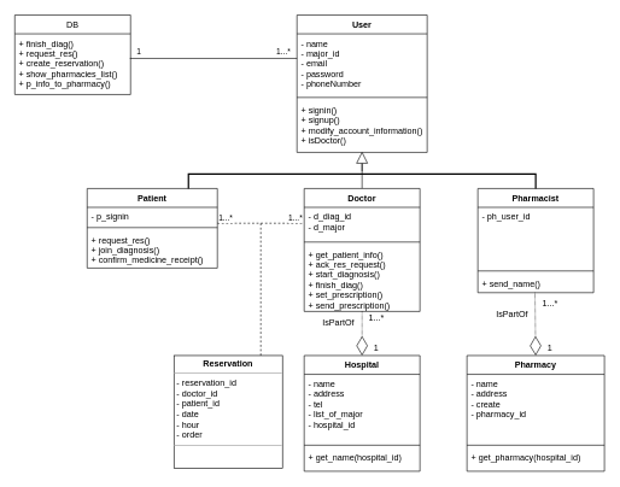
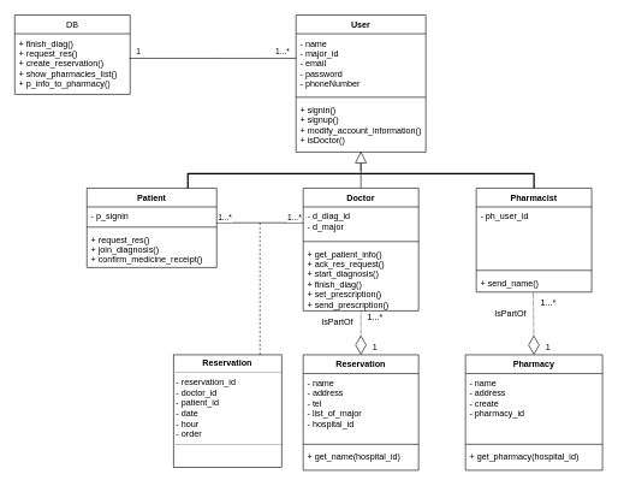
  <mxCell id="0" />
  <mxCell id="1" parent="0" />
  <mxCell id="2" value="" style="endArrow=none;html=1;strokeWidth=1;align=center;" parent="1" edge="1"><mxGeometry width="50" height="50" relative="1" as="geometry"><mxPoint x="500" y="260" as="sourcePoint" /><mxPoint x="500" y="218" as="targetPoint" /></mxGeometry></mxCell>
  <mxCell id="3" value="User" style="swimlane;fontStyle=1;align=center;verticalAlign=top;childLayout=stackLayout;horizontal=1;startSize=26;horizontalStack=0;resizeParent=1;resizeParentMax=0;resizeLast=0;collapsible=1;marginBottom=0;fillColor=#FFFFFF;" parent="1" vertex="1"><mxGeometry x="410" y="20" width="180" height="190" as="geometry" /></mxCell>
  <mxCell id="4" value="- name&#10;- major_id&#10;- email&#10;- password&#10;- phoneNumber" style="text;strokeColor=none;fillColor=none;align=left;verticalAlign=top;spacingLeft=4;spacingRight=4;overflow=hidden;rotatable=0;points=[[0,0.5],[1,0.5]];portConstraint=eastwest;" parent="3" vertex="1"><mxGeometry y="26" width="180" height="84" as="geometry" /></mxCell>
  <mxCell id="5" value="" style="line;strokeWidth=1;fillColor=none;align=left;verticalAlign=middle;spacingTop=-1;spacingLeft=3;spacingRight=3;rotatable=0;labelPosition=right;points=[];portConstraint=eastwest;" parent="3" vertex="1"><mxGeometry y="110" width="180" height="8" as="geometry" /></mxCell>
  <mxCell id="6" value="+ signin()&#10;+ signup()&#10;+ modify_account_information()&#10;+ isDoctor()" style="text;strokeColor=none;fillColor=none;align=left;verticalAlign=top;spacingLeft=4;spacingRight=4;overflow=hidden;rotatable=0;points=[[0,0.5],[1,0.5]];portConstraint=eastwest;" parent="3" vertex="1"><mxGeometry y="118" width="180" height="72" as="geometry" /></mxCell>
  <mxCell id="7" value="Patient" style="swimlane;fontStyle=1;align=center;verticalAlign=top;childLayout=stackLayout;horizontal=1;startSize=26;horizontalStack=0;resizeParent=1;resizeParentMax=0;resizeLast=0;collapsible=1;marginBottom=0;fillColor=#FFFFFF;" parent="1" vertex="1"><mxGeometry x="120" y="260" width="180" height="110" as="geometry" /></mxCell>
  <mxCell id="8" value="- p_signin" style="text;strokeColor=none;fillColor=none;align=left;verticalAlign=top;spacingLeft=4;spacingRight=4;overflow=hidden;rotatable=0;points=[[0,0.5],[1,0.5]];portConstraint=eastwest;" parent="7" vertex="1"><mxGeometry y="26" width="180" height="24" as="geometry" /></mxCell>
  <mxCell id="9" value="" style="line;strokeWidth=1;fillColor=none;align=left;verticalAlign=middle;spacingTop=-1;spacingLeft=3;spacingRight=3;rotatable=0;labelPosition=right;points=[];portConstraint=eastwest;" parent="7" vertex="1"><mxGeometry y="50" width="180" height="8" as="geometry" /></mxCell>
  <mxCell id="10" value="+ request_res()&#10;+ join_diagnosis()&#10;+ confirm_medicine_receipt()" style="text;strokeColor=none;fillColor=none;align=left;verticalAlign=top;spacingLeft=4;spacingRight=4;overflow=hidden;rotatable=0;points=[[0,0.5],[1,0.5]];portConstraint=eastwest;" parent="7" vertex="1"><mxGeometry y="58" width="180" height="52" as="geometry" /></mxCell>
  <mxCell id="11" value="Doctor" style="swimlane;fontStyle=1;align=center;verticalAlign=top;childLayout=stackLayout;horizontal=1;startSize=26;horizontalStack=0;resizeParent=1;resizeParentMax=0;resizeLast=0;collapsible=1;marginBottom=0;fillColor=#FFFFFF;" parent="1" vertex="1"><mxGeometry x="420" y="260" width="160" height="170" as="geometry" /></mxCell>
  <mxCell id="12" value="- d_diag_id&#10;- d_major" style="text;strokeColor=none;fillColor=none;align=left;verticalAlign=top;spacingLeft=4;spacingRight=4;overflow=hidden;rotatable=0;points=[[0,0.5],[1,0.5]];portConstraint=eastwest;" parent="11" vertex="1"><mxGeometry y="26" width="160" height="44" as="geometry" /></mxCell>
  <mxCell id="13" value="" style="line;strokeWidth=1;fillColor=none;align=left;verticalAlign=middle;spacingTop=-1;spacingLeft=3;spacingRight=3;rotatable=0;labelPosition=right;points=[];portConstraint=eastwest;" parent="11" vertex="1"><mxGeometry y="70" width="160" height="8" as="geometry" /></mxCell>
  <mxCell id="14" value="+ get_patient_info()&#10;+ ack_res_request()&#10;+ start_diagnosis()&#10;+ finish_diag()&#10;+ set_prescription()&#10;+ send_prescription()" style="text;strokeColor=none;fillColor=none;align=left;verticalAlign=top;spacingLeft=4;spacingRight=4;overflow=hidden;rotatable=0;points=[[0,0.5],[1,0.5]];portConstraint=eastwest;" parent="11" vertex="1"><mxGeometry y="78" width="160" height="92" as="geometry" /></mxCell>
  <mxCell id="15" value="Pharmacist" style="swimlane;fontStyle=1;align=center;verticalAlign=top;childLayout=stackLayout;horizontal=1;startSize=26;horizontalStack=0;resizeParent=1;resizeParentMax=0;resizeLast=0;collapsible=1;marginBottom=0;fillColor=#FFFFFF;" parent="1" vertex="1"><mxGeometry x="660" y="260" width="160" height="144" as="geometry" /></mxCell>
  <mxCell id="16" value="- ph_user_id" style="text;strokeColor=none;fillColor=none;align=left;verticalAlign=top;spacingLeft=4;spacingRight=4;overflow=hidden;rotatable=0;points=[[0,0.5],[1,0.5]];portConstraint=eastwest;" parent="15" vertex="1"><mxGeometry y="26" width="160" height="84" as="geometry" /></mxCell>
  <mxCell id="17" value="" style="line;strokeWidth=1;fillColor=none;align=left;verticalAlign=middle;spacingTop=-1;spacingLeft=3;spacingRight=3;rotatable=0;labelPosition=right;points=[];portConstraint=eastwest;" parent="15" vertex="1"><mxGeometry y="110" width="160" height="8" as="geometry" /></mxCell>
  <mxCell id="18" value="+ send_name()" style="text;strokeColor=none;fillColor=none;align=left;verticalAlign=top;spacingLeft=4;spacingRight=4;overflow=hidden;rotatable=0;points=[[0,0.5],[1,0.5]];portConstraint=eastwest;" parent="15" vertex="1"><mxGeometry y="118" width="160" height="26" as="geometry" /></mxCell>
  <mxCell id="19" value="" style="strokeWidth=2;html=1;shape=mxgraph.flowchart.annotation_1;align=left;pointerEvents=1;fillColor=#FFFFFF;direction=south;" parent="1" vertex="1"><mxGeometry x="260" y="240" width="480" height="20" as="geometry" /></mxCell>
  <mxCell id="20" value="" style="endArrow=none;html=1;strokeWidth=1;align=center;entryX=-0.19;entryY=0.5;entryDx=0;entryDy=0;entryPerimeter=0;" parent="1" source="21" target="19" edge="1"><mxGeometry width="50" height="50" relative="1" as="geometry"><mxPoint x="500" y="260" as="sourcePoint" /><mxPoint x="180" y="370" as="targetPoint" /></mxGeometry></mxCell>
  <mxCell id="21" value="" style="triangle;whiteSpace=wrap;html=1;fillColor=#FFFFFF;align=center;direction=north;" parent="1" vertex="1"><mxGeometry x="492.5" y="210" width="15" height="15" as="geometry" /></mxCell>
- <mxCell id="22" value="Hospital" style="swimlane;fontStyle=1;align=center;verticalAlign=top;childLayout=stackLayout;horizontal=1;startSize=26;horizontalStack=0;resizeParent=1;resizeParentMax=0;resizeLast=0;collapsible=1;marginBottom=0;fillColor=#FFFFFF;" parent="1" vertex="1"><mxGeometry x="420" y="491" width="160" height="160" as="geometry" /></mxCell>
+ <mxCell id="22" value="Reservation" style="swimlane;fontStyle=1;align=center;verticalAlign=top;childLayout=stackLayout;horizontal=1;startSize=26;horizontalStack=0;resizeParent=1;resizeParentMax=0;resizeLast=0;collapsible=1;marginBottom=0;fillColor=#FFFFFF;" parent="1" vertex="1"><mxGeometry x="420" y="491" width="160" height="160" as="geometry" /></mxCell>
  <mxCell id="23" value="- name&#10;- address&#10;- tel&#10;- list_of_major&#10;- hospital_id" style="text;strokeColor=none;fillColor=none;align=left;verticalAlign=top;spacingLeft=4;spacingRight=4;overflow=hidden;rotatable=0;points=[[0,0.5],[1,0.5]];portConstraint=eastwest;" parent="22" vertex="1"><mxGeometry y="26" width="160" height="94" as="geometry" /></mxCell>
  <mxCell id="24" value="" style="line;strokeWidth=1;fillColor=none;align=left;verticalAlign=middle;spacingTop=-1;spacingLeft=3;spacingRight=3;rotatable=0;labelPosition=right;points=[];portConstraint=eastwest;" parent="22" vertex="1"><mxGeometry y="120" width="160" height="8" as="geometry" /></mxCell>
  <mxCell id="25" value="+ get_name(hospital_id)" style="text;strokeColor=none;fillColor=none;align=left;verticalAlign=top;spacingLeft=4;spacingRight=4;overflow=hidden;rotatable=0;points=[[0,0.5],[1,0.5]];portConstraint=eastwest;" parent="22" vertex="1"><mxGeometry y="128" width="160" height="32" as="geometry" /></mxCell>
  <mxCell id="26" value="" style="endArrow=diamondThin;endFill=0;endSize=24;html=1;dashed=1;dashPattern=1 1;strokeWidth=1;align=center;entryX=0.5;entryY=0;entryDx=0;entryDy=0;" parent="1" target="22" edge="1"><mxGeometry width="160" relative="1" as="geometry"><mxPoint x="500" y="430" as="sourcePoint" /><mxPoint x="499.5" y="494" as="targetPoint" /></mxGeometry></mxCell>
  <mxCell id="27" value="IsPartOf" style="text;html=1;strokeColor=none;fillColor=none;align=center;verticalAlign=middle;whiteSpace=wrap;rounded=0;" parent="1" vertex="1"><mxGeometry x="440" y="436" width="55" height="20" as="geometry" /></mxCell>
  <mxCell id="28" value="1" style="text;html=1;strokeColor=none;fillColor=none;align=center;verticalAlign=middle;whiteSpace=wrap;rounded=0;" parent="1" vertex="1"><mxGeometry x="500" y="471" width="40" height="20" as="geometry" /></mxCell>
  <mxCell id="29" value="1...*" style="text;html=1;strokeColor=none;fillColor=none;align=center;verticalAlign=middle;whiteSpace=wrap;rounded=0;" parent="1" vertex="1"><mxGeometry x="500" y="430" width="40" height="20" as="geometry" /></mxCell>
  <mxCell id="30" value="Pharmacy" style="swimlane;fontStyle=1;align=center;verticalAlign=top;childLayout=stackLayout;horizontal=1;startSize=26;horizontalStack=0;resizeParent=1;resizeParentMax=0;resizeLast=0;collapsible=1;marginBottom=0;fillColor=#FFFFFF;" parent="1" vertex="1"><mxGeometry x="645" y="491" width="190" height="160" as="geometry" /></mxCell>
  <mxCell id="31" value="- name&#10;- address&#10;- create&#10;- pharmacy_id" style="text;strokeColor=none;fillColor=none;align=left;verticalAlign=top;spacingLeft=4;spacingRight=4;overflow=hidden;rotatable=0;points=[[0,0.5],[1,0.5]];portConstraint=eastwest;" parent="30" vertex="1"><mxGeometry y="26" width="190" height="94" as="geometry" /></mxCell>
  <mxCell id="32" value="" style="line;strokeWidth=1;fillColor=none;align=left;verticalAlign=middle;spacingTop=-1;spacingLeft=3;spacingRight=3;rotatable=0;labelPosition=right;points=[];portConstraint=eastwest;" parent="30" vertex="1"><mxGeometry y="120" width="190" height="8" as="geometry" /></mxCell>
  <mxCell id="33" value="+ get_pharmacy(hospital_id)" style="text;strokeColor=none;fillColor=none;align=left;verticalAlign=top;spacingLeft=4;spacingRight=4;overflow=hidden;rotatable=0;points=[[0,0.5],[1,0.5]];portConstraint=eastwest;" parent="30" vertex="1"><mxGeometry y="128" width="190" height="32" as="geometry" /></mxCell>
  <mxCell id="34" value="IsPartOf" style="text;html=1;strokeColor=none;fillColor=none;align=center;verticalAlign=middle;whiteSpace=wrap;rounded=0;" parent="1" vertex="1"><mxGeometry x="680" y="425" width="55" height="20" as="geometry" /></mxCell>
  <mxCell id="35" value="1" style="text;html=1;strokeColor=none;fillColor=none;align=center;verticalAlign=middle;whiteSpace=wrap;rounded=0;" parent="1" vertex="1"><mxGeometry x="740" y="471" width="40" height="20" as="geometry" /></mxCell>
  <mxCell id="36" value="" style="endArrow=diamondThin;endFill=0;endSize=24;html=1;dashed=1;dashPattern=1 1;strokeWidth=1;align=center;entryX=0.5;entryY=0;entryDx=0;entryDy=0;" parent="1" target="30" edge="1"><mxGeometry width="160" relative="1" as="geometry"><mxPoint x="739" y="404" as="sourcePoint" /><mxPoint x="739.5" y="485" as="targetPoint" /></mxGeometry></mxCell>
  <mxCell id="37" value="1...*" style="text;html=1;strokeColor=none;fillColor=none;align=center;verticalAlign=middle;whiteSpace=wrap;rounded=0;" parent="1" vertex="1"><mxGeometry x="740" y="410" width="40" height="20" as="geometry" /></mxCell>
- <mxCell id="38" value="" style="endArrow=none;html=1;edgeStyle=orthogonalEdgeStyle;strokeWidth=1;align=center;verticalAlign=bottom;entryX=0;entryY=0.5;entryDx=0;entryDy=0;dashed=1;" parent="1" source="8" target="12" edge="1"><mxGeometry relative="1" as="geometry"><mxPoint x="340" y="308" as="sourcePoint" /><mxPoint x="410" y="303" as="targetPoint" /><Array as="points"><mxPoint x="330" y="308" /><mxPoint x="330" y="308" /></Array></mxGeometry></mxCell>
+ <mxCell id="38" value="" style="endArrow=none;html=1;edgeStyle=orthogonalEdgeStyle;strokeWidth=1;align=center;verticalAlign=bottom;entryX=0;entryY=0.5;entryDx=0;entryDy=0;" parent="1" source="8" target="12" edge="1"><mxGeometry relative="1" as="geometry"><mxPoint x="340" y="308" as="sourcePoint" /><mxPoint x="410" y="303" as="targetPoint" /><Array as="points"><mxPoint x="330" y="308" /><mxPoint x="330" y="308" /></Array></mxGeometry></mxCell>
  <mxCell id="39" value="1...*" style="edgeLabel;resizable=0;html=1;align=left;verticalAlign=middle;" parent="38" connectable="0" vertex="1"><mxGeometry x="-1" relative="1" as="geometry"><mxPoint y="-8" as="offset" /></mxGeometry></mxCell>
  <mxCell id="40" value="1...*" style="edgeLabel;resizable=0;html=1;align=right;verticalAlign=bottom;" parent="38" connectable="0" vertex="1"><mxGeometry x="1" relative="1" as="geometry"><mxPoint x="-2" y="1" as="offset" /></mxGeometry></mxCell>
  <mxCell id="41" value="&lt;p style=&quot;margin: 0px ; margin-top: 4px ; text-align: center&quot;&gt;&lt;b&gt;Reservation&lt;/b&gt;&lt;/p&gt;&lt;hr size=&quot;1&quot;&gt;&lt;p style=&quot;margin: 0px ; margin-left: 4px&quot;&gt;- reservation_id&lt;/p&gt;&lt;p style=&quot;margin: 0px ; margin-left: 4px&quot;&gt;- doctor_id&lt;/p&gt;&lt;p style=&quot;margin: 0px ; margin-left: 4px&quot;&gt;- patient_id&lt;/p&gt;&lt;p style=&quot;margin: 0px ; margin-left: 4px&quot;&gt;- date&lt;/p&gt;&lt;p style=&quot;margin: 0px ; margin-left: 4px&quot;&gt;- hour&lt;/p&gt;&lt;p style=&quot;margin: 0px ; margin-left: 4px&quot;&gt;- order&lt;/p&gt;&lt;hr size=&quot;1&quot;&gt;&lt;p style=&quot;margin: 0px ; margin-left: 4px&quot;&gt;&lt;br&gt;&lt;/p&gt;" style="verticalAlign=top;align=left;overflow=fill;fontSize=12;fontFamily=Helvetica;html=1;fillColor=#FFFFFF;" parent="1" vertex="1"><mxGeometry x="240" y="491" width="150" height="156" as="geometry" /></mxCell>
  <mxCell id="42" value="" style="endArrow=none;dashed=1;html=1;strokeWidth=1;align=center;" parent="1" edge="1"><mxGeometry width="50" height="50" relative="1" as="geometry"><mxPoint x="360" y="491" as="sourcePoint" /><mxPoint x="360" y="305" as="targetPoint" /></mxGeometry></mxCell>
  <mxCell id="43" value="DB" style="swimlane;fontStyle=0;childLayout=stackLayout;horizontal=1;startSize=26;fillColor=none;horizontalStack=0;resizeParent=1;resizeParentMax=0;resizeLast=0;collapsible=1;marginBottom=0;align=center;" parent="1" vertex="1"><mxGeometry x="20" y="20" width="160" height="110" as="geometry" /></mxCell>
  <mxCell id="44" value="+ finish_diag()&#10;+ request_res()&#10;+ create_reservation()&#10;+ show_pharmacies_list()&#10;+ p_info_to_pharmacy()" style="text;strokeColor=none;fillColor=none;align=left;verticalAlign=top;spacingLeft=4;spacingRight=4;overflow=hidden;rotatable=0;points=[[0,0.5],[1,0.5]];portConstraint=eastwest;" parent="43" vertex="1"><mxGeometry y="26" width="160" height="84" as="geometry" /></mxCell>
  <mxCell id="45" value="" style="endArrow=none;html=1;strokeWidth=1;align=center;exitX=0.994;exitY=0.405;exitDx=0;exitDy=0;exitPerimeter=0;" parent="1" source="44" edge="1"><mxGeometry width="50" height="50" relative="1" as="geometry"><mxPoint x="360" y="380" as="sourcePoint" /><mxPoint x="410" y="80" as="targetPoint" /></mxGeometry></mxCell>
  <mxCell id="46" value="1" style="edgeLabel;resizable=0;html=1;align=left;verticalAlign=middle;" parent="1" connectable="0" vertex="1"><mxGeometry x="310" y="310" as="geometry"><mxPoint x="-123" y="-241" as="offset" /></mxGeometry></mxCell>
  <mxCell id="47" value="1...*" style="edgeLabel;resizable=0;html=1;align=left;verticalAlign=middle;" parent="1" connectable="0" vertex="1"><mxGeometry x="380" y="70" as="geometry" /></mxCell>
